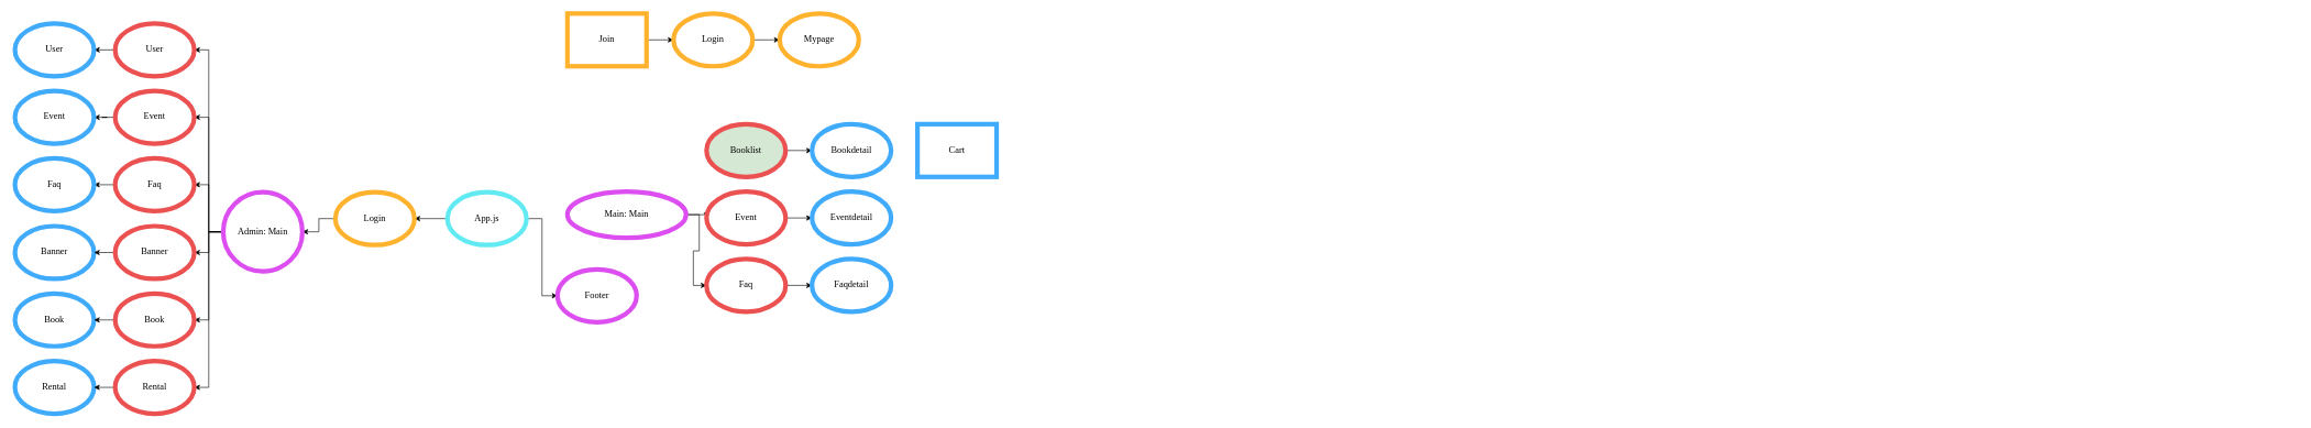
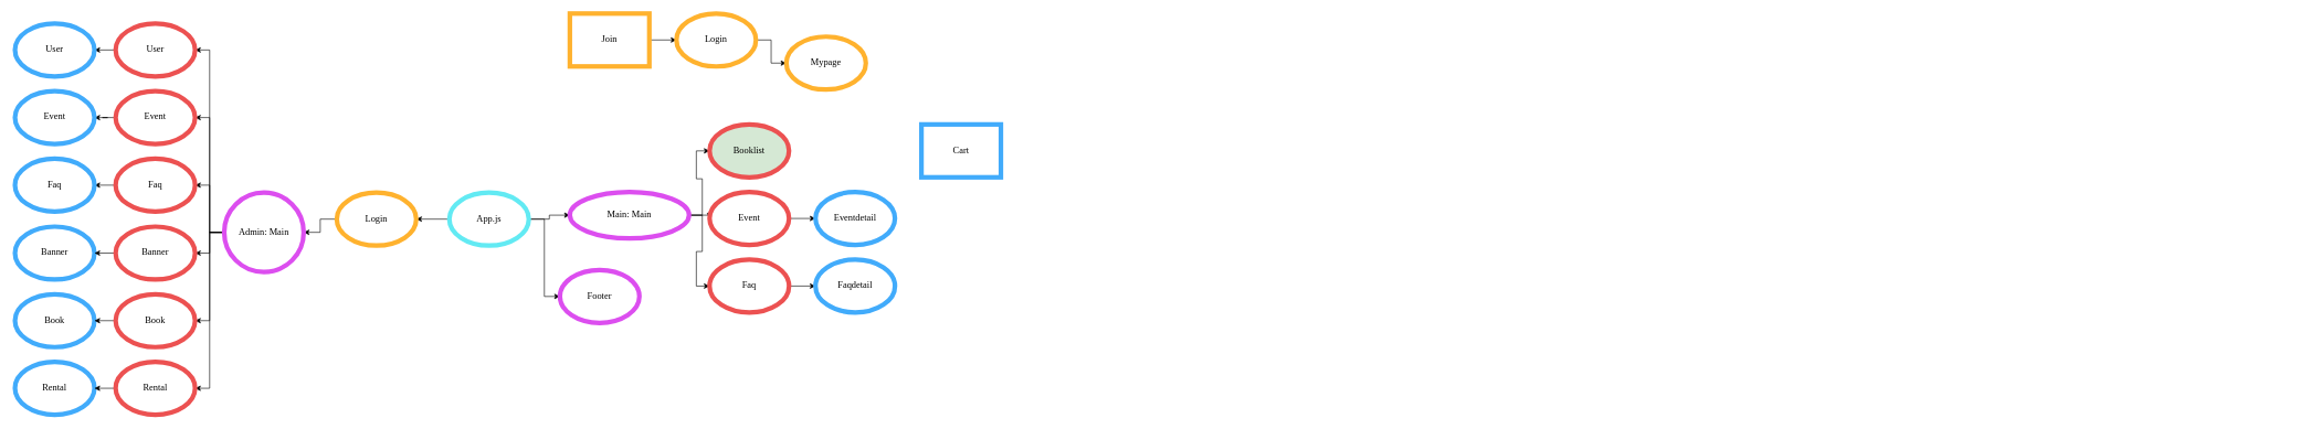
  <mxCell id="0" />
  <mxCell id="1" parent="0" />
  <mxCell id="2" value="" style="edgeStyle=orthogonalEdgeStyle;rounded=0;orthogonalLoop=1;jettySize=auto;html=1;verticalAlign=top;" parent="1" edge="1"><mxGeometry relative="1" as="geometry"><mxPoint x="3479" y="39" as="sourcePoint" /></mxGeometry></mxCell>
+ <mxCell id="3" value="" style="edgeStyle=orthogonalEdgeStyle;rounded=0;orthogonalLoop=1;jettySize=auto;html=1;fontStyle=0;fontSize=14;" parent="1" source="6" target="11" edge="1"><mxGeometry relative="1" as="geometry" /></mxCell>
  <mxCell id="4" style="edgeStyle=orthogonalEdgeStyle;rounded=0;orthogonalLoop=1;jettySize=auto;html=1;exitX=1;exitY=0.5;exitDx=0;exitDy=0;entryX=0;entryY=0.5;entryDx=0;entryDy=0;fontStyle=0;fontSize=14;" parent="1" source="6" target="7" edge="1"><mxGeometry relative="1" as="geometry" /></mxCell>
  <mxCell id="5" value="" style="edgeStyle=orthogonalEdgeStyle;rounded=0;orthogonalLoop=1;jettySize=auto;html=1;" edge="1" parent="1" source="6" target="26"><mxGeometry relative="1" as="geometry" /></mxCell>
  <mxCell id="6" value="App.js" style="ellipse;whiteSpace=wrap;html=1;strokeWidth=7;strokeColor=#62eaf3;fontSize=14;fontStyle=0;fontFamily=Lucida Console;" parent="1" vertex="1"><mxGeometry x="676" y="291" width="120" height="80" as="geometry" /></mxCell>
  <mxCell id="7" value="Footer" style="ellipse;whiteSpace=wrap;html=1;strokeWidth=7;strokeColor=#dc4eef;fontSize=14;fontStyle=0;fontFamily=Lucida Console;" parent="1" vertex="1"><mxGeometry x="843" y="408" width="120" height="80" as="geometry" /></mxCell>
+ <mxCell id="8" style="edgeStyle=orthogonalEdgeStyle;rounded=0;orthogonalLoop=1;jettySize=auto;html=1;exitX=1;exitY=0.5;exitDx=0;exitDy=0;entryX=0;entryY=0.5;entryDx=0;entryDy=0;" edge="1" parent="1" source="11" target="19"><mxGeometry relative="1" as="geometry" /></mxCell>
  <mxCell id="9" style="edgeStyle=orthogonalEdgeStyle;rounded=0;orthogonalLoop=1;jettySize=auto;html=1;exitX=1;exitY=0.5;exitDx=0;exitDy=0;entryX=0;entryY=0.5;entryDx=0;entryDy=0;" edge="1" parent="1" source="11" target="17"><mxGeometry relative="1" as="geometry" /></mxCell>
  <mxCell id="10" style="edgeStyle=orthogonalEdgeStyle;rounded=0;orthogonalLoop=1;jettySize=auto;html=1;exitX=1;exitY=0.5;exitDx=0;exitDy=0;entryX=0;entryY=0.5;entryDx=0;entryDy=0;" edge="1" parent="1" source="11" target="15"><mxGeometry relative="1" as="geometry" /></mxCell>
  <mxCell id="11" value="Main: Main" style="ellipse;whiteSpace=wrap;html=1;strokeWidth=7;strokeColor=#dc4eef;fontSize=14;fontStyle=0;fontFamily=Lucida Console;" parent="1" vertex="1"><mxGeometry x="858" y="290" width="180" height="70" as="geometry" /></mxCell>
  <mxCell id="12" value="" style="edgeStyle=orthogonalEdgeStyle;rounded=0;orthogonalLoop=1;jettySize=auto;html=1;" edge="1" parent="1" source="13" target="22"><mxGeometry relative="1" as="geometry" /></mxCell>
  <mxCell id="13" value="Join" style="whiteSpace=wrap;html=1;strokeWidth=7;strokeColor=#ffb22e;fontSize=14;fontStyle=0;fontFamily=Lucida Console;rounded=0;" parent="1" vertex="1"><mxGeometry x="858" y="20" width="120" height="80" as="geometry" /></mxCell>
  <mxCell id="14" value="" style="edgeStyle=orthogonalEdgeStyle;rounded=0;orthogonalLoop=1;jettySize=auto;html=1;" edge="1" parent="1" source="15" target="35"><mxGeometry relative="1" as="geometry" /></mxCell>
  <mxCell id="15" value="Faq" style="ellipse;whiteSpace=wrap;html=1;strokeWidth=7;strokeColor=#ec5151;fontSize=14;fontStyle=0;fontFamily=Lucida Console;" parent="1" vertex="1"><mxGeometry x="1069" y="392.25" width="120" height="80" as="geometry" /></mxCell>
  <mxCell id="16" value="" style="edgeStyle=orthogonalEdgeStyle;rounded=0;orthogonalLoop=1;jettySize=auto;html=1;" edge="1" parent="1" source="17" target="34"><mxGeometry relative="1" as="geometry" /></mxCell>
  <mxCell id="17" value="Event" style="ellipse;whiteSpace=wrap;html=1;strokeWidth=7;strokeColor=#ec5151;fontSize=14;fontStyle=0;fontFamily=Lucida Console;" parent="1" vertex="1"><mxGeometry x="1069" y="290" width="120" height="80" as="geometry" /></mxCell>
- <mxCell id="18" value="" style="edgeStyle=orthogonalEdgeStyle;rounded=0;orthogonalLoop=1;jettySize=auto;html=1;" edge="1" parent="1" source="19" target="24"><mxGeometry relative="1" as="geometry" /></mxCell>
  <mxCell id="19" value="Booklist" style="ellipse;whiteSpace=wrap;html=1;strokeWidth=7;strokeColor=#ec5151;fontSize=14;fontStyle=0;fontFamily=Lucida Console;fillColor=#d5e8d4;" parent="1" vertex="1"><mxGeometry x="1069" y="187.75" width="120" height="80" as="geometry" /></mxCell>
  <mxCell id="20" value="Cart" style="whiteSpace=wrap;html=1;strokeWidth=7;strokeColor=#41abfb;fontSize=14;fontStyle=0;fontFamily=Lucida Console;rounded=0;" parent="1" vertex="1"><mxGeometry x="1389" y="187.75" width="120" height="80" as="geometry" /></mxCell>
  <mxCell id="21" value="" style="edgeStyle=orthogonalEdgeStyle;rounded=0;orthogonalLoop=1;jettySize=auto;html=1;" edge="1" parent="1" source="22" target="23"><mxGeometry relative="1" as="geometry" /></mxCell>
  <mxCell id="22" value="Login" style="ellipse;whiteSpace=wrap;html=1;strokeWidth=7;strokeColor=#ffb22e;fontSize=14;fontStyle=0;fontFamily=Lucida Console;" vertex="1" parent="1"><mxGeometry x="1019" y="20" width="120" height="80" as="geometry" /></mxCell>
- <mxCell id="23" value="Mypage" style="ellipse;whiteSpace=wrap;html=1;strokeWidth=7;strokeColor=#ffb22e;fontSize=14;fontStyle=0;fontFamily=Lucida Console;" vertex="1" parent="1"><mxGeometry x="1180" y="20" width="120" height="80" as="geometry" /></mxCell>
- <mxCell id="24" value="Bookdetail" style="ellipse;whiteSpace=wrap;html=1;strokeWidth=7;strokeColor=#41abfb;fontSize=14;fontStyle=0;fontFamily=Lucida Console;" vertex="1" parent="1"><mxGeometry x="1229" y="187.75" width="120" height="80" as="geometry" /></mxCell>
+ <mxCell id="23" value="Mypage" style="ellipse;whiteSpace=wrap;html=1;strokeWidth=7;strokeColor=#ffb22e;fontSize=14;fontStyle=0;fontFamily=Lucida Console;" vertex="1" parent="1"><mxGeometry x="1185" y="55" width="120" height="80" as="geometry" /></mxCell>
  <mxCell id="25" value="" style="edgeStyle=orthogonalEdgeStyle;rounded=0;orthogonalLoop=1;jettySize=auto;html=1;" edge="1" parent="1" source="26" target="33"><mxGeometry relative="1" as="geometry" /></mxCell>
  <mxCell id="26" value="Login" style="ellipse;whiteSpace=wrap;html=1;strokeWidth=7;strokeColor=#ffb22e;fontSize=14;fontStyle=0;fontFamily=Lucida Console;" vertex="1" parent="1"><mxGeometry x="506" y="291" width="120" height="80" as="geometry" /></mxCell>
  <mxCell id="27" style="edgeStyle=orthogonalEdgeStyle;rounded=0;orthogonalLoop=1;jettySize=auto;html=1;exitX=0;exitY=0.5;exitDx=0;exitDy=0;entryX=1;entryY=0.5;entryDx=0;entryDy=0;" edge="1" parent="1" source="33" target="41"><mxGeometry relative="1" as="geometry" /></mxCell>
  <mxCell id="28" style="edgeStyle=orthogonalEdgeStyle;rounded=0;orthogonalLoop=1;jettySize=auto;html=1;exitX=0;exitY=0.5;exitDx=0;exitDy=0;entryX=1;entryY=0.5;entryDx=0;entryDy=0;" edge="1" parent="1" source="33" target="39"><mxGeometry relative="1" as="geometry" /></mxCell>
  <mxCell id="29" style="edgeStyle=orthogonalEdgeStyle;rounded=0;orthogonalLoop=1;jettySize=auto;html=1;exitX=0;exitY=0.5;exitDx=0;exitDy=0;entryX=1;entryY=0.5;entryDx=0;entryDy=0;" edge="1" parent="1" source="33" target="37"><mxGeometry relative="1" as="geometry" /></mxCell>
  <mxCell id="30" style="edgeStyle=orthogonalEdgeStyle;rounded=0;orthogonalLoop=1;jettySize=auto;html=1;exitX=0;exitY=0.5;exitDx=0;exitDy=0;entryX=1;entryY=0.5;entryDx=0;entryDy=0;" edge="1" parent="1" source="33" target="53"><mxGeometry relative="1" as="geometry" /></mxCell>
  <mxCell id="31" style="edgeStyle=orthogonalEdgeStyle;rounded=0;orthogonalLoop=1;jettySize=auto;html=1;exitX=0;exitY=0.5;exitDx=0;exitDy=0;entryX=1;entryY=0.5;entryDx=0;entryDy=0;" edge="1" parent="1" source="33" target="51"><mxGeometry relative="1" as="geometry" /></mxCell>
  <mxCell id="32" style="edgeStyle=orthogonalEdgeStyle;rounded=0;orthogonalLoop=1;jettySize=auto;html=1;exitX=0;exitY=0.5;exitDx=0;exitDy=0;entryX=1;entryY=0.5;entryDx=0;entryDy=0;" edge="1" parent="1" source="33" target="49"><mxGeometry relative="1" as="geometry" /></mxCell>
  <mxCell id="33" value="Admin: Main" style="ellipse;whiteSpace=wrap;html=1;strokeWidth=7;strokeColor=#dc4eef;fontSize=14;fontStyle=0;fontFamily=Lucida Console;" vertex="1" parent="1"><mxGeometry x="336" y="291" width="120" height="120" as="geometry" /></mxCell>
  <mxCell id="34" value="Eventdetail" style="ellipse;whiteSpace=wrap;html=1;strokeWidth=7;strokeColor=#41abfb;fontSize=14;fontStyle=0;fontFamily=Lucida Console;" vertex="1" parent="1"><mxGeometry x="1229" y="290" width="120" height="80" as="geometry" /></mxCell>
  <mxCell id="35" value="Faqdetail" style="ellipse;whiteSpace=wrap;html=1;strokeWidth=7;strokeColor=#41abfb;fontSize=14;fontStyle=0;fontFamily=Lucida Console;" vertex="1" parent="1"><mxGeometry x="1229" y="392.25" width="120" height="80" as="geometry" /></mxCell>
  <mxCell id="36" style="edgeStyle=orthogonalEdgeStyle;rounded=0;orthogonalLoop=1;jettySize=auto;html=1;exitX=0;exitY=0.5;exitDx=0;exitDy=0;entryX=1;entryY=0.5;entryDx=0;entryDy=0;" edge="1" parent="1" source="37" target="44"><mxGeometry relative="1" as="geometry" /></mxCell>
  <mxCell id="37" value="Faq" style="ellipse;whiteSpace=wrap;html=1;strokeWidth=7;strokeColor=#ec5151;fontSize=14;fontStyle=0;fontFamily=Lucida Console;" vertex="1" parent="1"><mxGeometry x="172" y="239.63" width="120" height="80" as="geometry" /></mxCell>
  <mxCell id="38" value="" style="edgeStyle=orthogonalEdgeStyle;rounded=0;orthogonalLoop=1;jettySize=auto;html=1;" edge="1" parent="1" source="39" target="47"><mxGeometry relative="1" as="geometry" /></mxCell>
  <mxCell id="39" value="Event" style="ellipse;whiteSpace=wrap;html=1;strokeWidth=7;strokeColor=#ec5151;fontSize=14;fontStyle=0;fontFamily=Lucida Console;" vertex="1" parent="1"><mxGeometry x="172" y="137.38" width="120" height="80" as="geometry" /></mxCell>
  <mxCell id="40" style="edgeStyle=orthogonalEdgeStyle;rounded=0;orthogonalLoop=1;jettySize=auto;html=1;exitX=0;exitY=0.5;exitDx=0;exitDy=0;entryX=1;entryY=0.5;entryDx=0;entryDy=0;" edge="1" parent="1" source="41" target="42"><mxGeometry relative="1" as="geometry" /></mxCell>
  <mxCell id="41" value="User" style="ellipse;whiteSpace=wrap;html=1;strokeWidth=7;strokeColor=#ec5151;fontSize=14;fontStyle=0;fontFamily=Lucida Console;" vertex="1" parent="1"><mxGeometry x="172" y="35.13" width="120" height="80" as="geometry" /></mxCell>
  <mxCell id="42" value="User" style="ellipse;whiteSpace=wrap;html=1;strokeWidth=7;strokeColor=#41abfb;fontSize=14;fontStyle=0;fontFamily=Lucida Console;" vertex="1" parent="1"><mxGeometry x="20" y="35.13" width="120" height="80" as="geometry" /></mxCell>
  <mxCell id="43" value="Rental" style="ellipse;whiteSpace=wrap;html=1;strokeWidth=7;strokeColor=#41abfb;fontSize=14;fontStyle=0;fontFamily=Lucida Console;" vertex="1" parent="1"><mxGeometry x="20" y="546.88" width="120" height="80" as="geometry" /></mxCell>
  <mxCell id="44" value="Faq" style="ellipse;whiteSpace=wrap;html=1;strokeWidth=7;strokeColor=#41abfb;fontSize=14;fontStyle=0;fontFamily=Lucida Console;" vertex="1" parent="1"><mxGeometry x="20" y="239.63" width="120" height="80" as="geometry" /></mxCell>
  <mxCell id="45" value="Banner" style="ellipse;whiteSpace=wrap;html=1;strokeWidth=7;strokeColor=#41abfb;fontSize=14;fontStyle=0;fontFamily=Lucida Console;" vertex="1" parent="1"><mxGeometry x="20" y="342.38" width="120" height="80" as="geometry" /></mxCell>
  <mxCell id="46" value="Book" style="ellipse;whiteSpace=wrap;html=1;strokeWidth=7;strokeColor=#41abfb;fontSize=14;fontStyle=0;fontFamily=Lucida Console;" vertex="1" parent="1"><mxGeometry x="20" y="444.63" width="120" height="80" as="geometry" /></mxCell>
  <mxCell id="47" value="Event" style="ellipse;whiteSpace=wrap;html=1;strokeWidth=7;strokeColor=#41abfb;fontSize=14;fontStyle=0;fontFamily=Lucida Console;" vertex="1" parent="1"><mxGeometry x="20" y="137.38" width="120" height="80" as="geometry" /></mxCell>
  <mxCell id="48" style="edgeStyle=orthogonalEdgeStyle;rounded=0;orthogonalLoop=1;jettySize=auto;html=1;exitX=0;exitY=0.5;exitDx=0;exitDy=0;entryX=1;entryY=0.5;entryDx=0;entryDy=0;" edge="1" parent="1" source="49" target="43"><mxGeometry relative="1" as="geometry" /></mxCell>
  <mxCell id="49" value="Rental" style="ellipse;whiteSpace=wrap;html=1;strokeWidth=7;strokeColor=#ec5151;fontSize=14;fontStyle=0;fontFamily=Lucida Console;" vertex="1" parent="1"><mxGeometry x="172" y="546.88" width="120" height="80" as="geometry" /></mxCell>
  <mxCell id="50" style="edgeStyle=orthogonalEdgeStyle;rounded=0;orthogonalLoop=1;jettySize=auto;html=1;exitX=0;exitY=0.5;exitDx=0;exitDy=0;entryX=1;entryY=0.5;entryDx=0;entryDy=0;" edge="1" parent="1" source="51" target="46"><mxGeometry relative="1" as="geometry" /></mxCell>
  <mxCell id="51" value="Book" style="ellipse;whiteSpace=wrap;html=1;strokeWidth=7;strokeColor=#ec5151;fontSize=14;fontStyle=0;fontFamily=Lucida Console;" vertex="1" parent="1"><mxGeometry x="172" y="444.63" width="120" height="80" as="geometry" /></mxCell>
  <mxCell id="52" style="edgeStyle=orthogonalEdgeStyle;rounded=0;orthogonalLoop=1;jettySize=auto;html=1;exitX=0;exitY=0.5;exitDx=0;exitDy=0;entryX=1;entryY=0.5;entryDx=0;entryDy=0;" edge="1" parent="1" source="53" target="45"><mxGeometry relative="1" as="geometry" /></mxCell>
  <mxCell id="53" value="Banner" style="ellipse;whiteSpace=wrap;html=1;strokeWidth=7;strokeColor=#ec5151;fontSize=14;fontStyle=0;fontFamily=Lucida Console;" vertex="1" parent="1"><mxGeometry x="172" y="342.38" width="120" height="80" as="geometry" /></mxCell>
